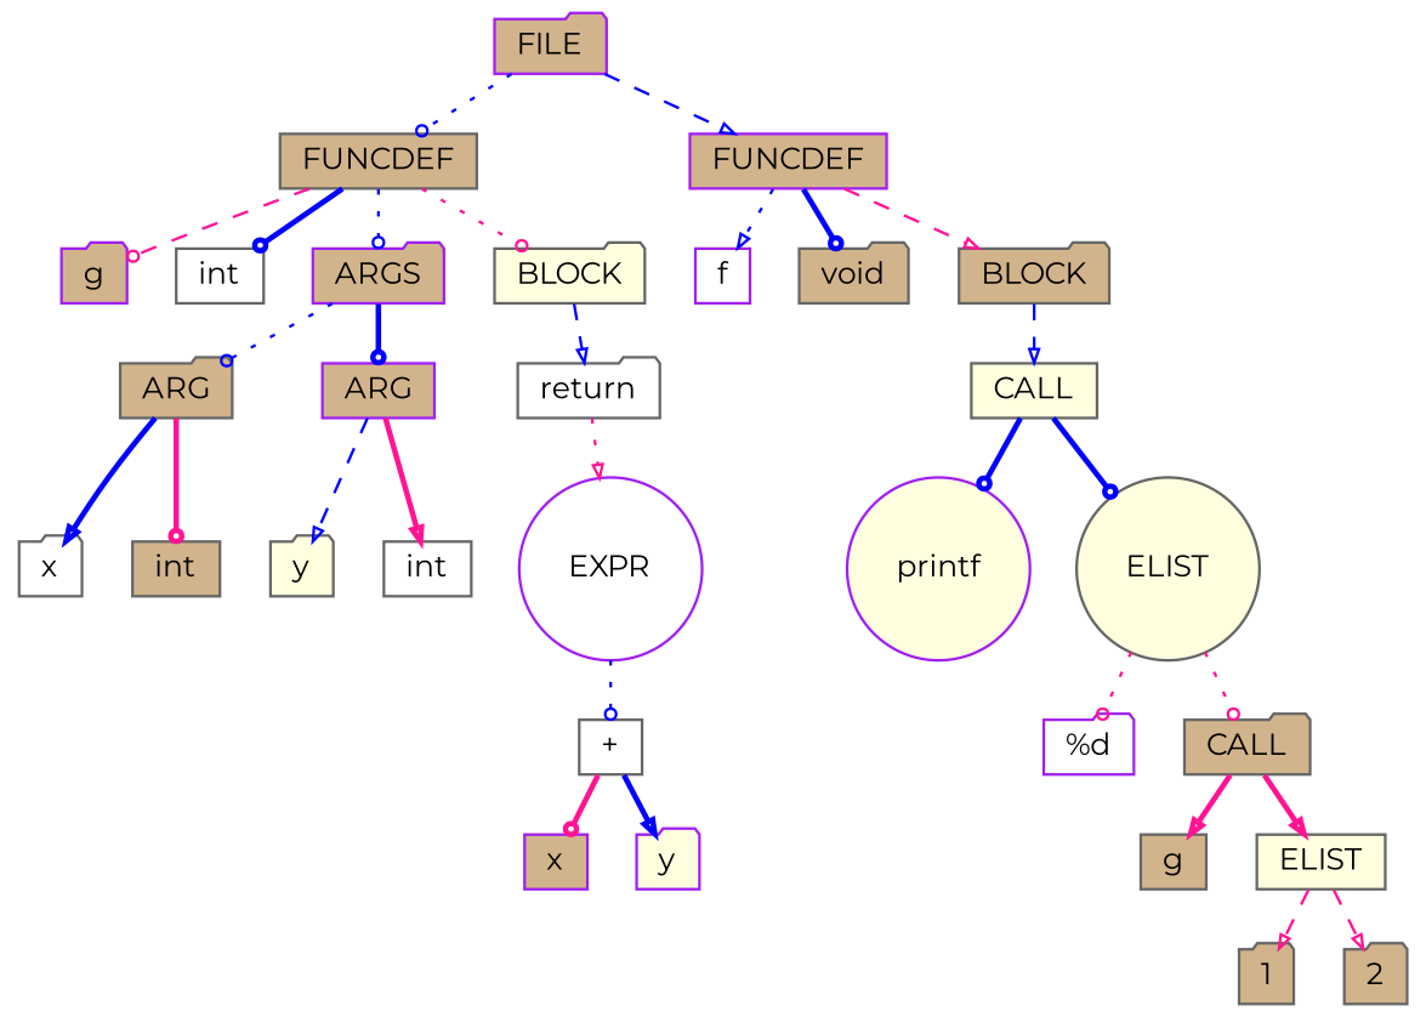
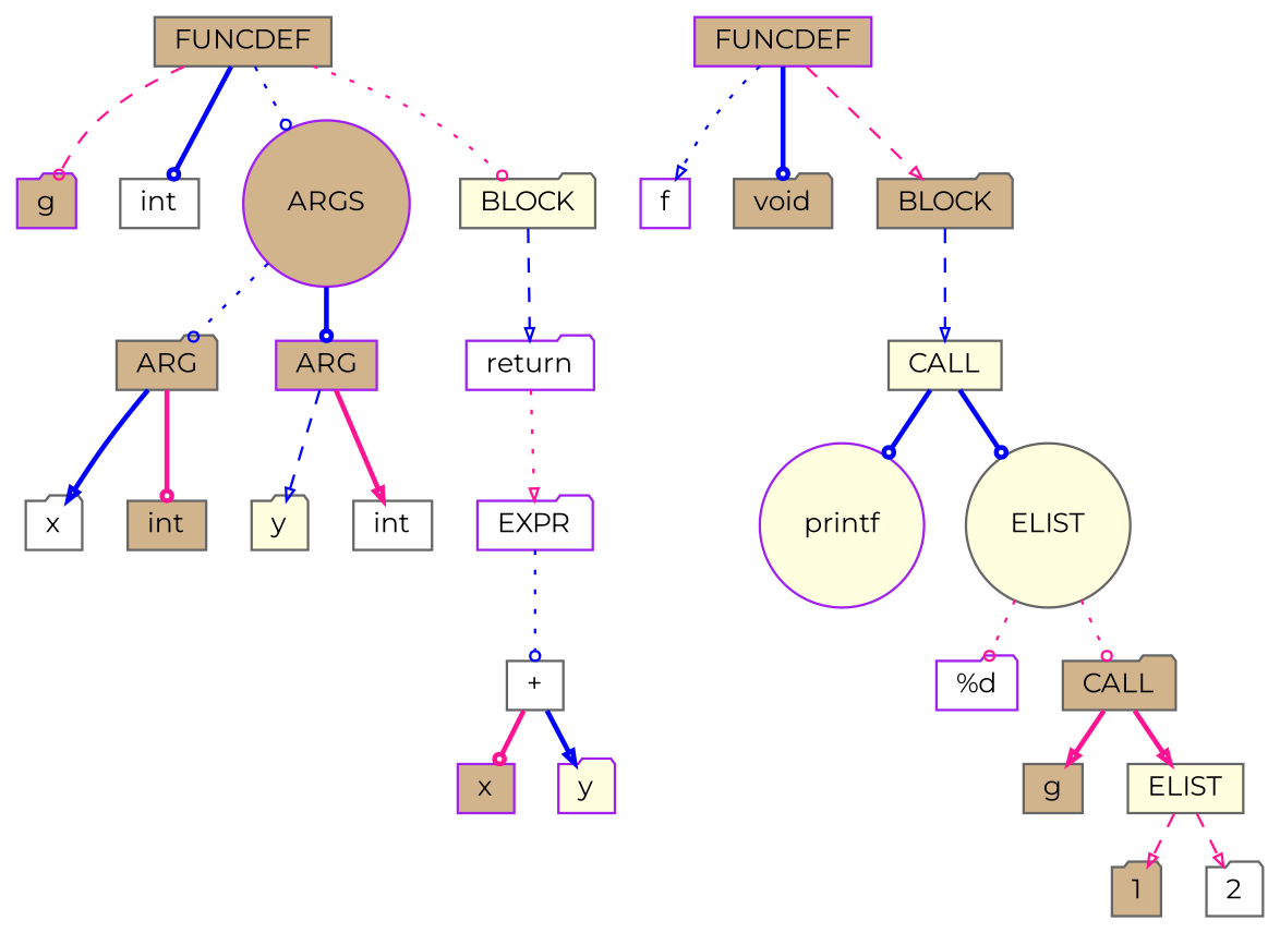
  digraph {
    fontname=Montserrat
    ordering=out
    ranksep=.3
    node [color=gray40 fillcolor=tan fixedsize=false fontname=Montserrat fontsize=11 shape=folder style=filled]
    edge [arrowhead=odot arrowsize=.5 color=blue fontname=Montserrat style=bold]
-   n1 [color=purple height=.25 label=FILE width=.25]
    n2 [height=.25 label=FUNCDEF shape=box width=.25]
    n3 [color=purple height=.25 label=FUNCDEF shape=box width=.25]
    n4 [color=purple height=.25 label=g width=.25]
    n5 [fillcolor=white height=.25 label=int shape=box width=.25]
-   n6 [color=purple height=.25 label=ARGS width=.25]
+   n6 [color=purple height=.25 label=ARGS shape=circle width=.25]
    n7 [fillcolor=lightyellow height=.25 label=BLOCK width=.25]
    n8 [color=purple fillcolor=white height=.25 label=f shape=box width=.25]
    n9 [height=.25 label=void width=.25]
    n10 [height=.25 label=BLOCK width=.25]
    n11 [height=.25 label=ARG width=.25]
    n12 [color=purple height=.25 label=ARG shape=box width=.25]
-   n13 [fillcolor=white height=.25 label=return width=.25]
+   n13 [color=purple fillcolor=white height=.25 label=return width=.25]
    n14 [fillcolor=white height=.25 label=x width=.25]
    n15 [height=.25 label=int shape=box width=.25]
    n16 [fillcolor=lightyellow height=.25 label=y width=.25]
    n17 [fillcolor=white height=.25 label=int shape=box width=.25]
-   n18 [color=purple fillcolor=white height=.25 label=EXPR shape=circle width=.25]
+   n18 [color=purple fillcolor=white height=.25 label=EXPR width=.25]
    n19 [fillcolor=white height=.25 label="+" shape=box width=.25]
    n20 [color=purple height=.25 label=x shape=box width=.25]
    n21 [color=purple fillcolor=lightyellow height=.25 label=y width=.25]
    n22 [fillcolor=lightyellow height=.25 label=CALL shape=box width=.25]
    n23 [color=purple fillcolor=lightyellow height=.25 label=printf shape=circle width=.25]
    n24 [fillcolor=lightyellow height=.25 label=ELIST shape=circle width=.25]
    n25 [color=purple fillcolor=white height=.25 label="%d\n" width=.25]
    n26 [height=.25 label=CALL width=.25]
    n27 [height=.25 label=g shape=box width=.25]
    n28 [fillcolor=lightyellow height=.25 label=ELIST shape=box width=.25]
    n29 [height=.25 label=1 width=.25]
-   n30 [height=.25 label=2 width=.25]
-   n1 -> n2 [style=dotted]
-   n1 -> n3 [arrowhead=onormal style=dashed]
+   n30 [fillcolor=white height=.25 label=2 width=.25]
    n2 -> n4 [color=deeppink style=dashed]
    n2 -> n5
    n2 -> n6 [style=dotted]
    n2 -> n7 [color=deeppink style=dotted]
    n3 -> n8 [arrowhead=onormal style=dotted]
    n3 -> n9
    n3 -> n10 [arrowhead=onormal color=deeppink style=dashed]
    n6 -> n11 [style=dotted]
    n6 -> n12
    n7 -> n13 [arrowhead=onormal style=dashed]
    n10 -> n22 [arrowhead=onormal style=dashed]
    n11 -> n14 [arrowhead=onormal]
    n11 -> n15 [color=deeppink]
    n12 -> n16 [arrowhead=onormal style=dashed]
    n12 -> n17 [arrowhead=onormal color=deeppink]
    n13 -> n18 [arrowhead=onormal color=deeppink style=dotted]
    n18 -> n19 [style=dotted]
    n19 -> n20 [color=deeppink]
    n19 -> n21 [arrowhead=onormal]
    n22 -> n23
    n22 -> n24
    n24 -> n25 [color=deeppink style=dotted]
    n24 -> n26 [color=deeppink style=dotted]
    n26 -> n27 [arrowhead=onormal color=deeppink]
    n26 -> n28 [arrowhead=onormal color=deeppink]
    n28 -> n29 [arrowhead=onormal color=deeppink style=dashed]
    n28 -> n30 [arrowhead=onormal color=deeppink style=dashed]
  }
